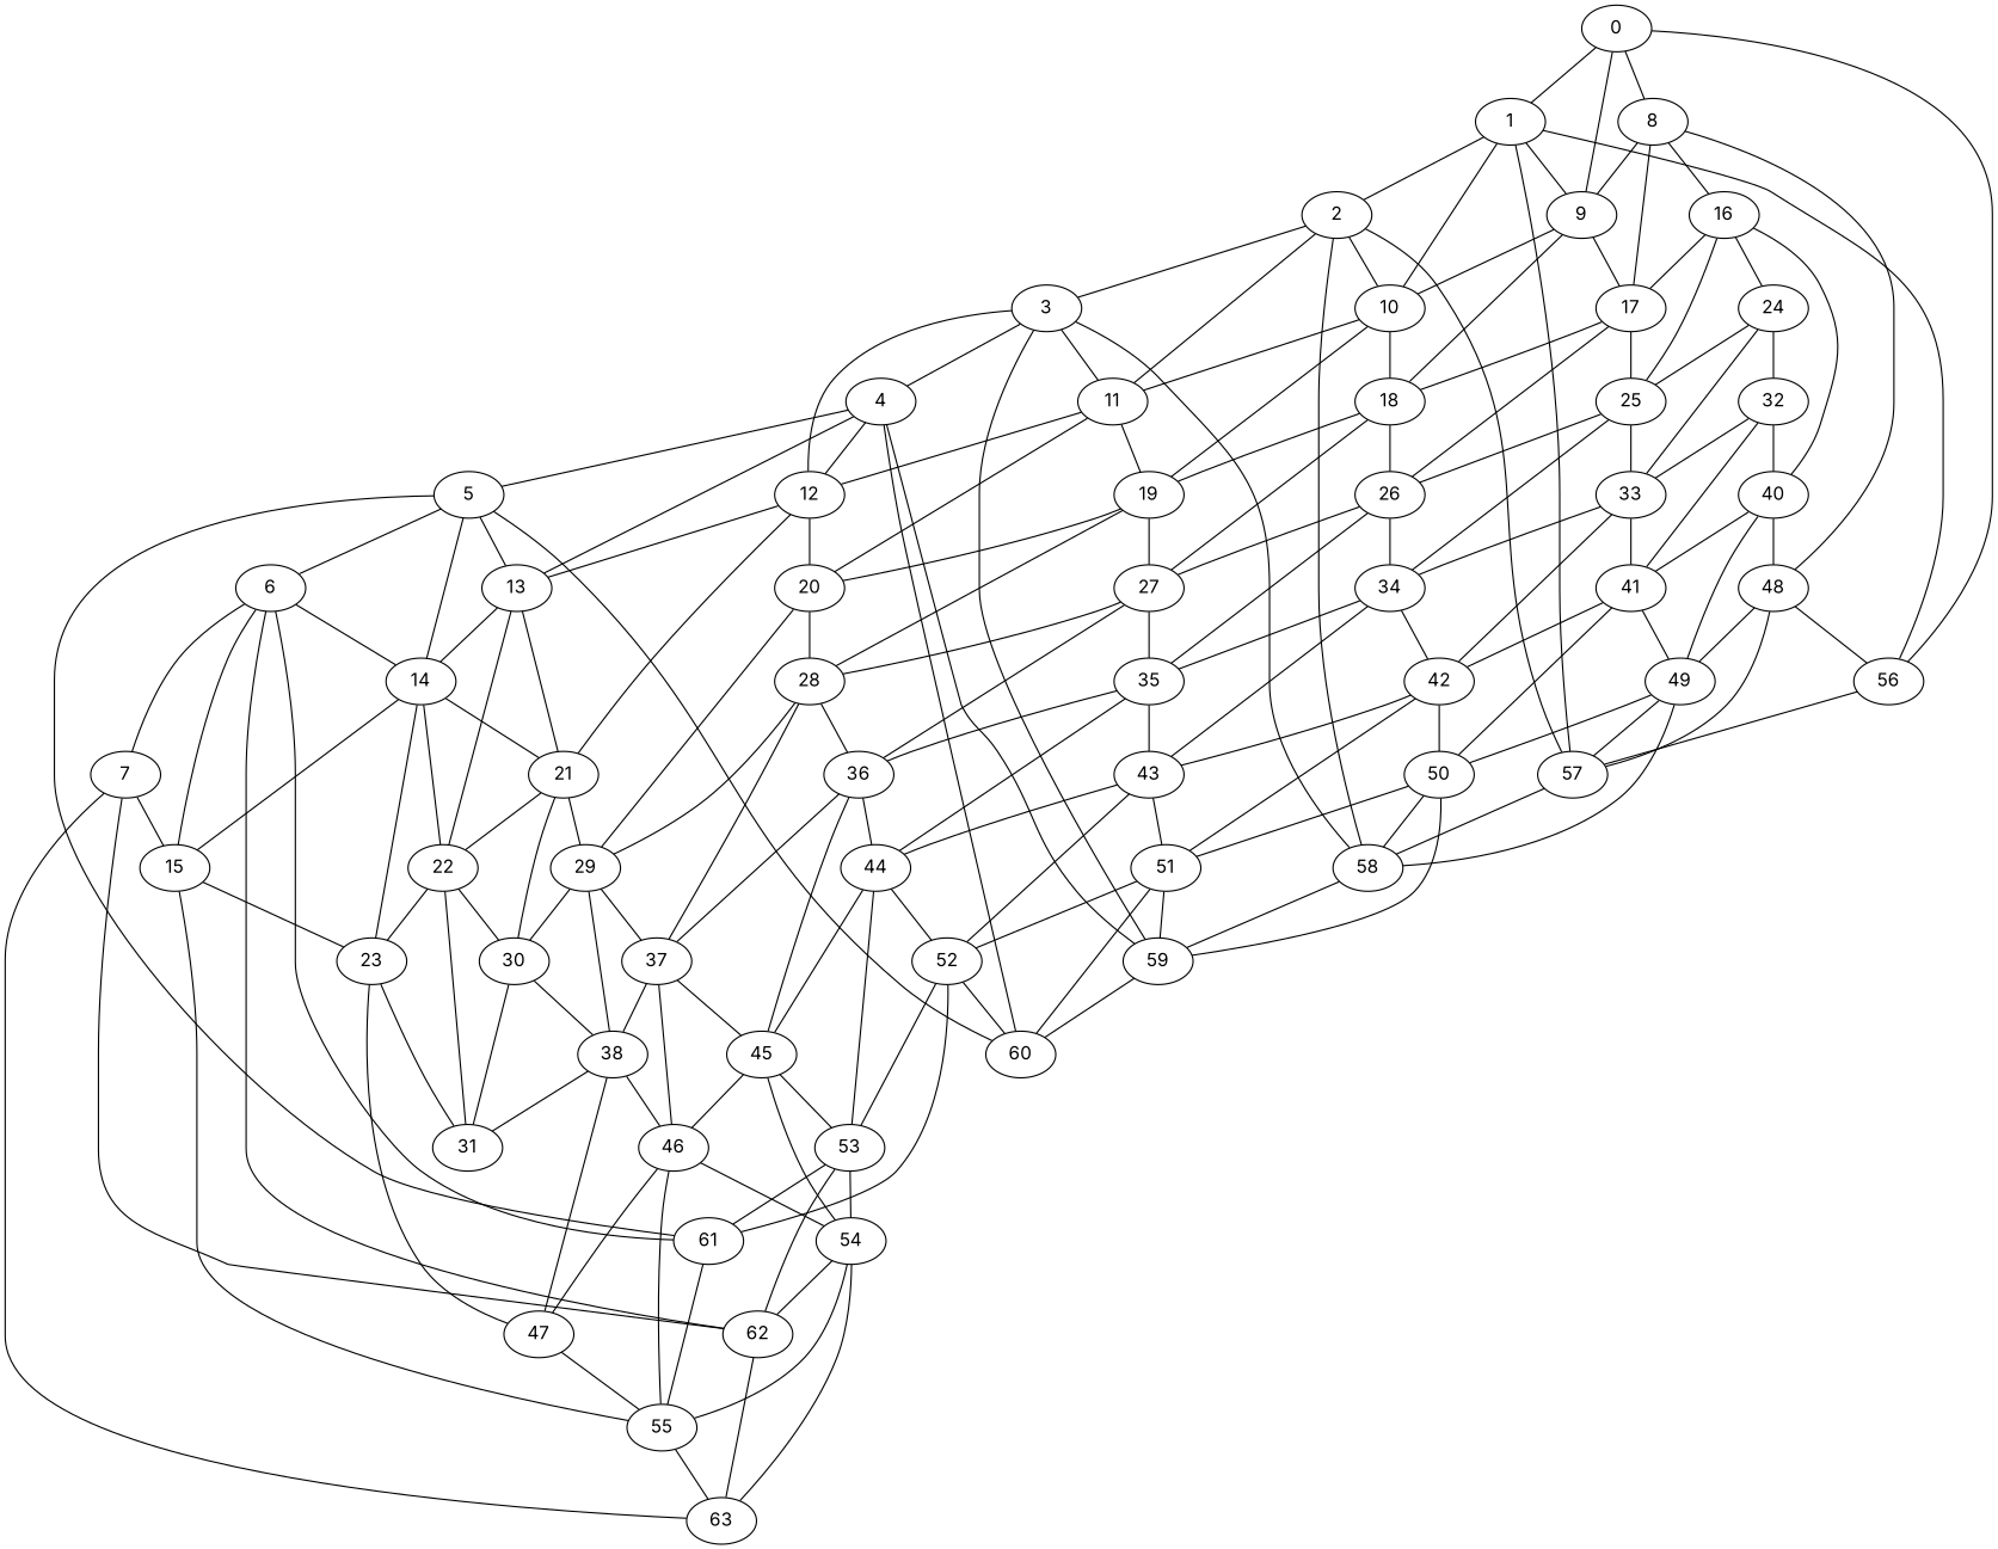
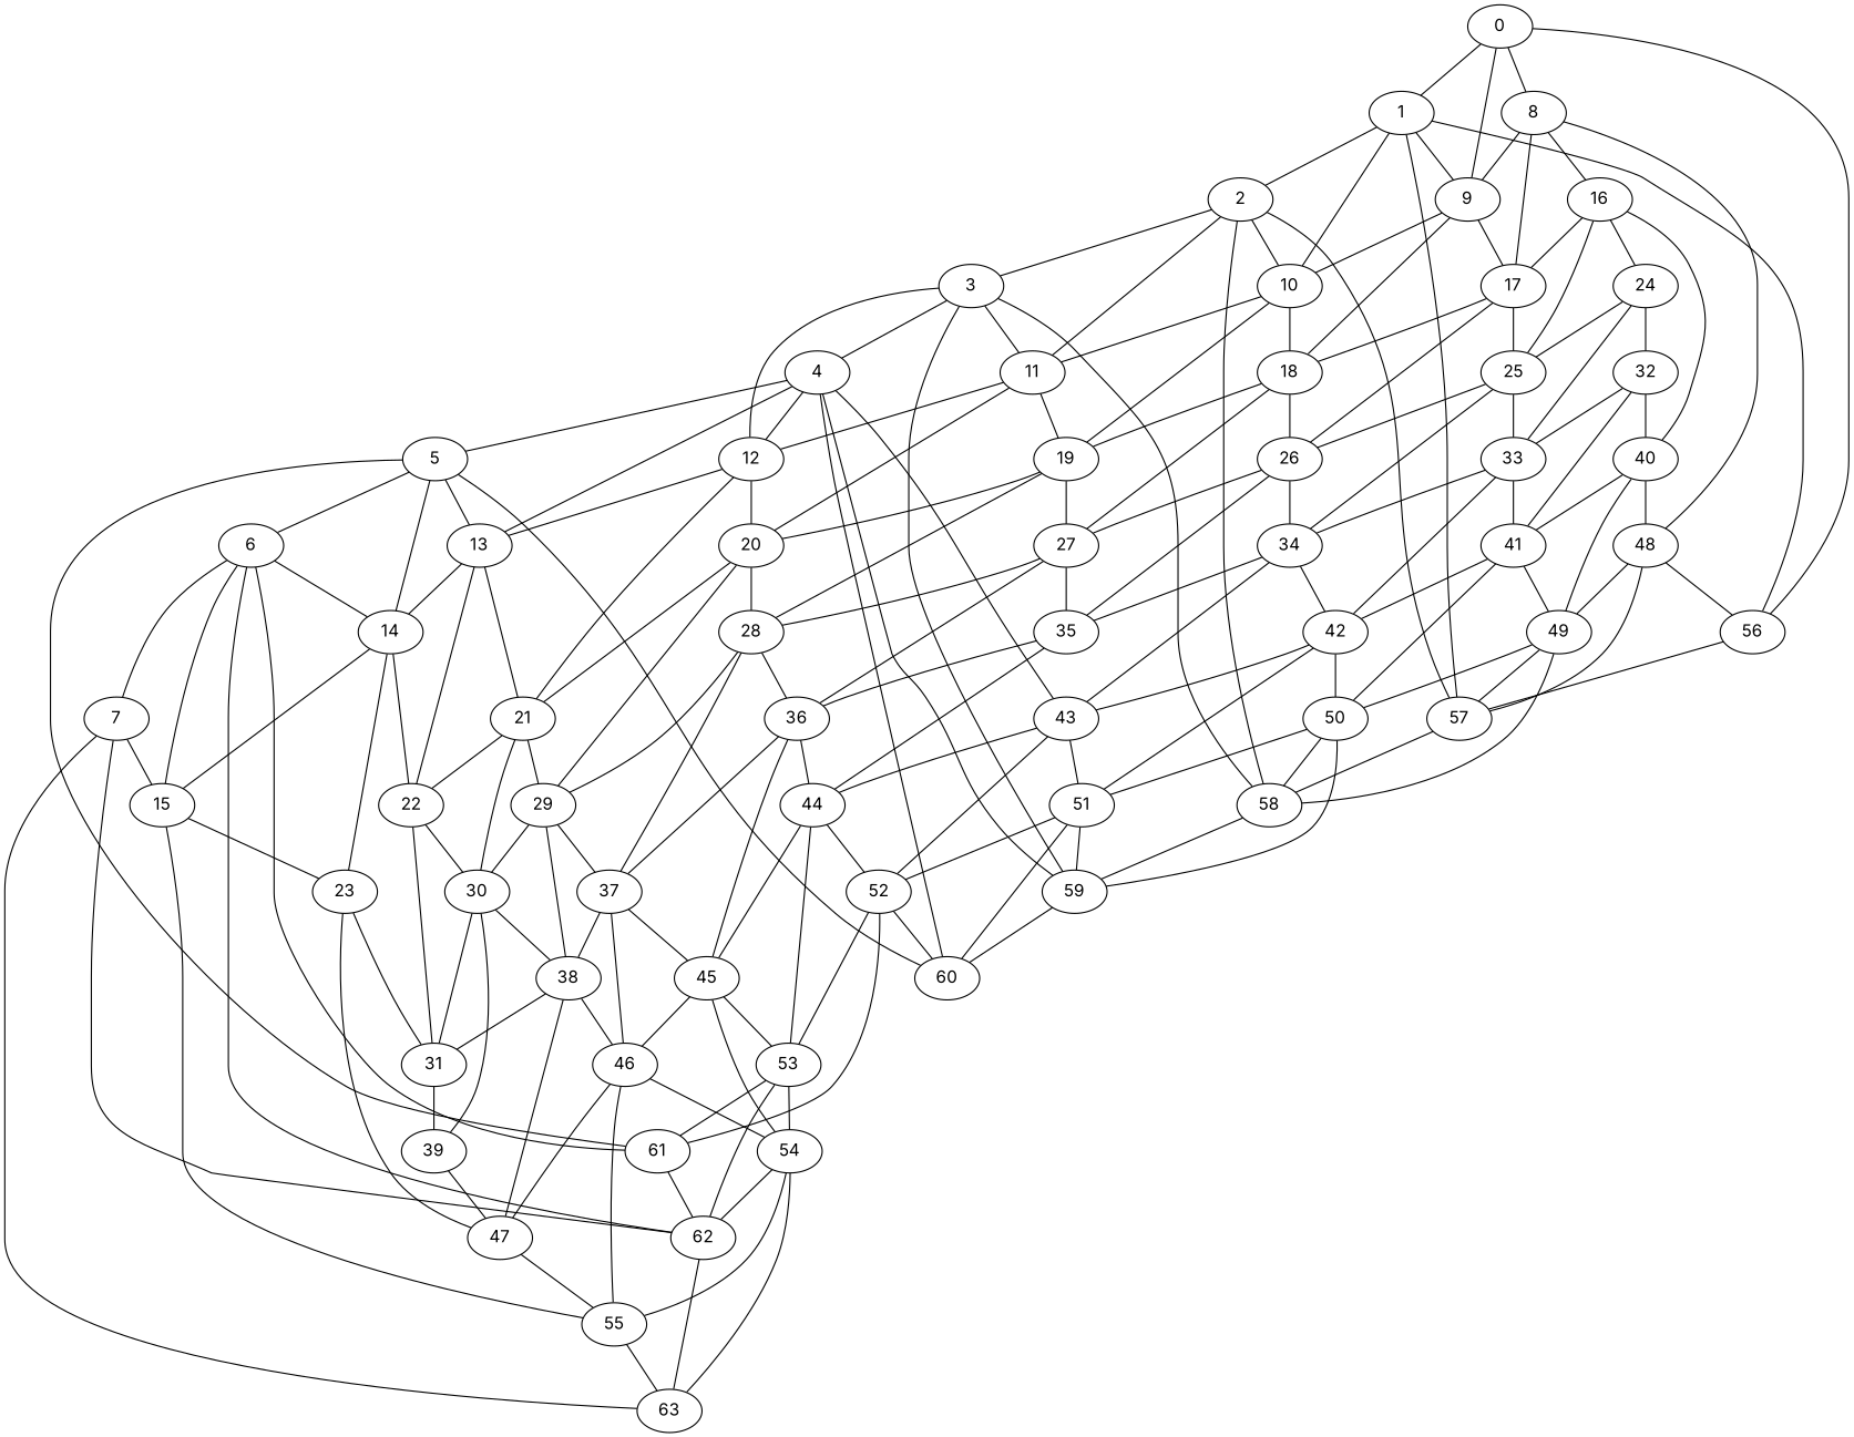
  graph {
    fontname=Inter
    node [fontname=Inter]
    edge [fontname=Inter]
    0
    1
    8
    9
    56
    2
    10
    57
    16
    17
    48
    18
    3
    11
    58
    19
    24
    25
    40
    26
    49
    27
    4
    12
    59
    20
    28
    5
    13
    60
    21
    29
    6
    14
    61
    22
    30
    7
    15
    62
    23
    31
    63
    55
    47
    32
    33
    34
    41
    35
    50
    36
    37
    38
+   39
    42
    43
    44
    45
    46
    51
    52
    53
    54
    0 -- 1
    0 -- 8
    0 -- 9
    0 -- 56
    1 -- 9
    1 -- 56
    1 -- 2
    1 -- 10
    1 -- 57
    8 -- 9
    8 -- 16
    8 -- 17
    8 -- 48
    9 -- 10
    9 -- 17
    9 -- 18
    56 -- 57
    2 -- 10
    2 -- 57
    2 -- 3
    2 -- 11
    2 -- 58
    10 -- 18
    10 -- 11
    10 -- 19
    57 -- 58
    16 -- 17
    16 -- 24
    16 -- 25
    16 -- 40
    17 -- 18
    17 -- 25
    17 -- 26
    48 -- 56
    48 -- 57
    48 -- 49
    18 -- 19
    18 -- 26
    18 -- 27
    3 -- 11
    3 -- 58
    3 -- 4
    3 -- 12
    3 -- 59
    11 -- 19
    11 -- 12
    11 -- 20
    58 -- 59
    19 -- 27
    19 -- 20
    19 -- 28
    24 -- 25
    24 -- 32
    24 -- 33
    25 -- 26
    25 -- 33
    25 -- 34
    40 -- 48
    40 -- 49
    40 -- 41
    26 -- 27
    26 -- 34
    26 -- 35
    49 -- 57
    49 -- 58
    49 -- 50
    27 -- 28
    27 -- 35
    27 -- 36
    4 -- 12
    4 -- 59
    4 -- 5
    4 -- 13
    4 -- 60
    12 -- 20
    12 -- 13
    12 -- 21
    59 -- 60
    20 -- 28
-   14 -- 21
+   20 -- 21
    20 -- 29
    28 -- 29
    28 -- 36
    28 -- 37
    5 -- 13
    5 -- 60
    5 -- 6
    5 -- 14
    5 -- 61
    13 -- 21
    13 -- 14
    13 -- 22
    21 -- 29
    21 -- 22
    21 -- 30
    29 -- 30
    29 -- 37
    29 -- 38
    6 -- 14
    6 -- 61
    6 -- 7
    6 -- 15
    6 -- 62
    14 -- 22
    14 -- 15
    14 -- 23
-   61 -- 55
+   61 -- 62
    22 -- 30
-   22 -- 23
    22 -- 31
    30 -- 31
    30 -- 38
+   30 -- 39
    7 -- 15
    7 -- 62
    7 -- 63
    15 -- 23
    15 -- 55
    62 -- 63
    23 -- 31
    23 -- 47
+   31 -- 39
    55 -- 63
    47 -- 55
    32 -- 40
    32 -- 33
    32 -- 41
    33 -- 34
    33 -- 41
    33 -- 42
    34 -- 35
    34 -- 42
    34 -- 43
    41 -- 49
    41 -- 50
    41 -- 42
    35 -- 36
-   35 -- 43
+   4 -- 43
    35 -- 44
    50 -- 58
    50 -- 59
    50 -- 51
    36 -- 37
    36 -- 44
    36 -- 45
    37 -- 38
    37 -- 45
    37 -- 46
    38 -- 31
    38 -- 47
    38 -- 46
+   39 -- 47
    42 -- 50
    42 -- 43
    42 -- 51
    43 -- 44
    43 -- 51
    43 -- 52
    44 -- 45
    44 -- 52
    44 -- 53
    45 -- 46
    45 -- 53
    45 -- 54
    46 -- 55
    46 -- 47
    46 -- 54
    51 -- 59
    51 -- 60
    51 -- 52
    52 -- 60
    52 -- 61
    52 -- 53
    53 -- 61
    53 -- 62
    53 -- 54
    54 -- 62
    54 -- 63
    54 -- 55
  }
